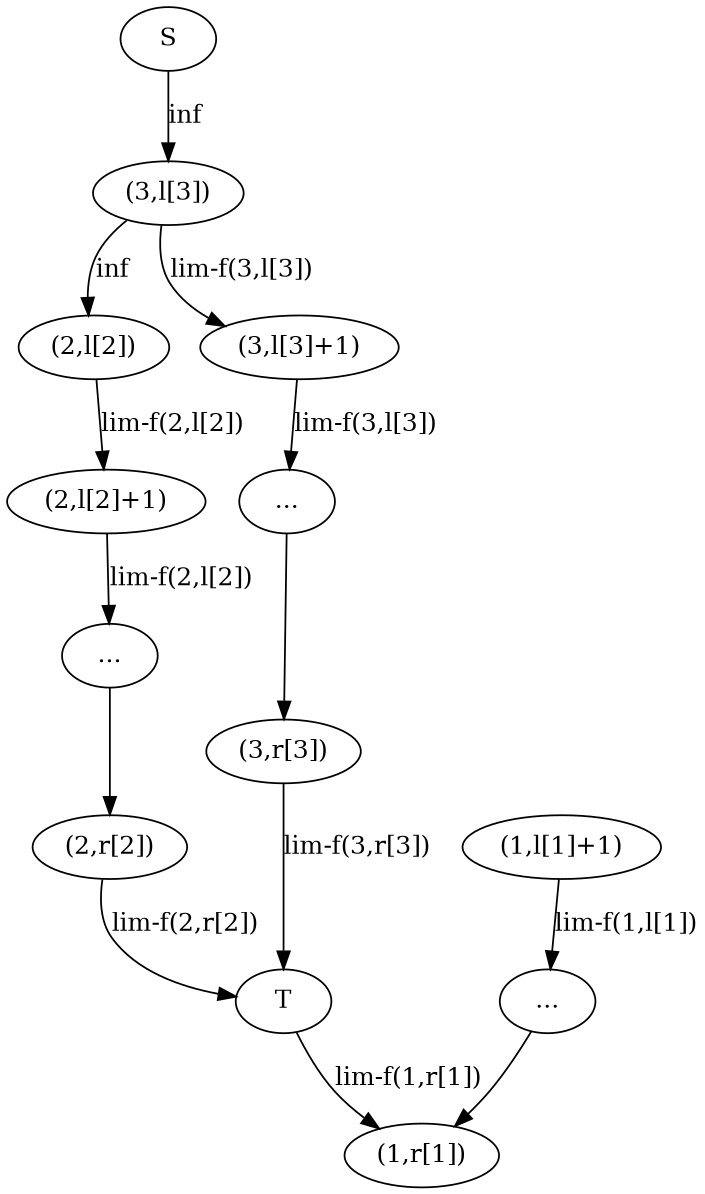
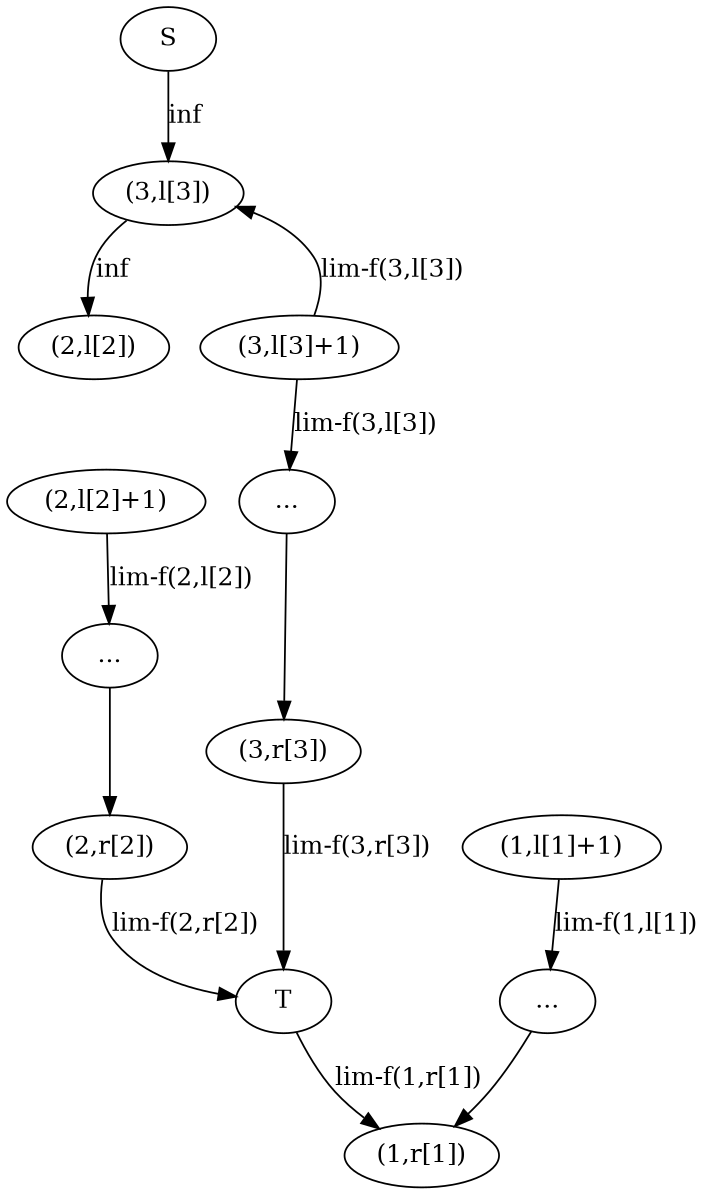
  digraph {
    n1 [label="..."]
    "(1,r[1])"
    n3 [label="..."]
    "(2,r[2])"
    T
    n6 [label="..."]
    "(3,r[3])"
    S
    "(3,l[3])"
    "(2,l[2])"
    "(2,l[2]+1)"
    "(3,l[3]+1)"
    "(1,l[1]+1)"
    n1 -> "(1,r[1])"
    n3 -> "(2,r[2])"
    "(2,r[2])" -> T [label="lim-f(2,r[2])"]
    T -> "(1,r[1])" [label="lim-f(1,r[1])"]
    n6 -> "(3,r[3])"
    "(3,r[3])" -> T [label="lim-f(3,r[3])"]
    S -> "(3,l[3])" [label=inf]
    "(3,l[3])" -> "(2,l[2])" [label=inf]
-   "(3,l[3])" -> "(3,l[3]+1)" [label="lim-f(3,l[3])"]
-   "(2,l[2])" -> "(2,l[2]+1)" [label="lim-f(2,l[2])"]
+   "(3,l[3]+1)" -> "(3,l[3])" [label="lim-f(3,l[3])"]
    "(2,l[2]+1)" -> n3 [label="lim-f(2,l[2])"]
    "(3,l[3]+1)" -> n6 [label="lim-f(3,l[3])"]
    "(1,l[1]+1)" -> n1 [label="lim-f(1,l[1])"]
  }
